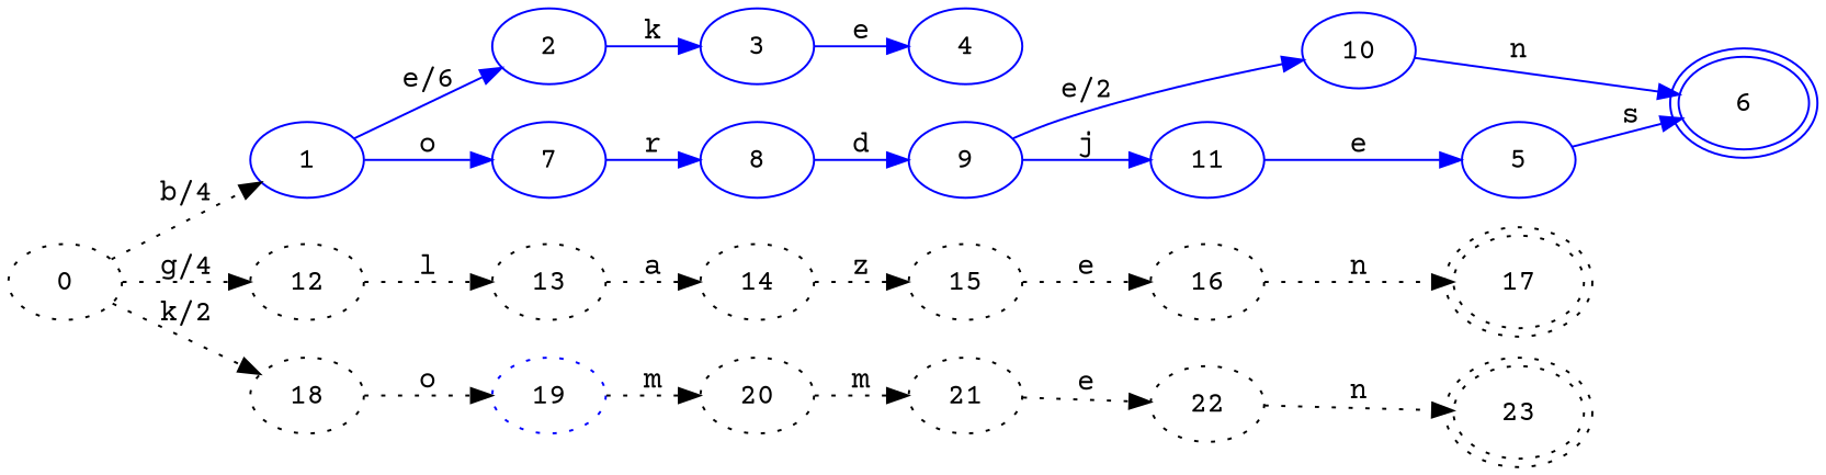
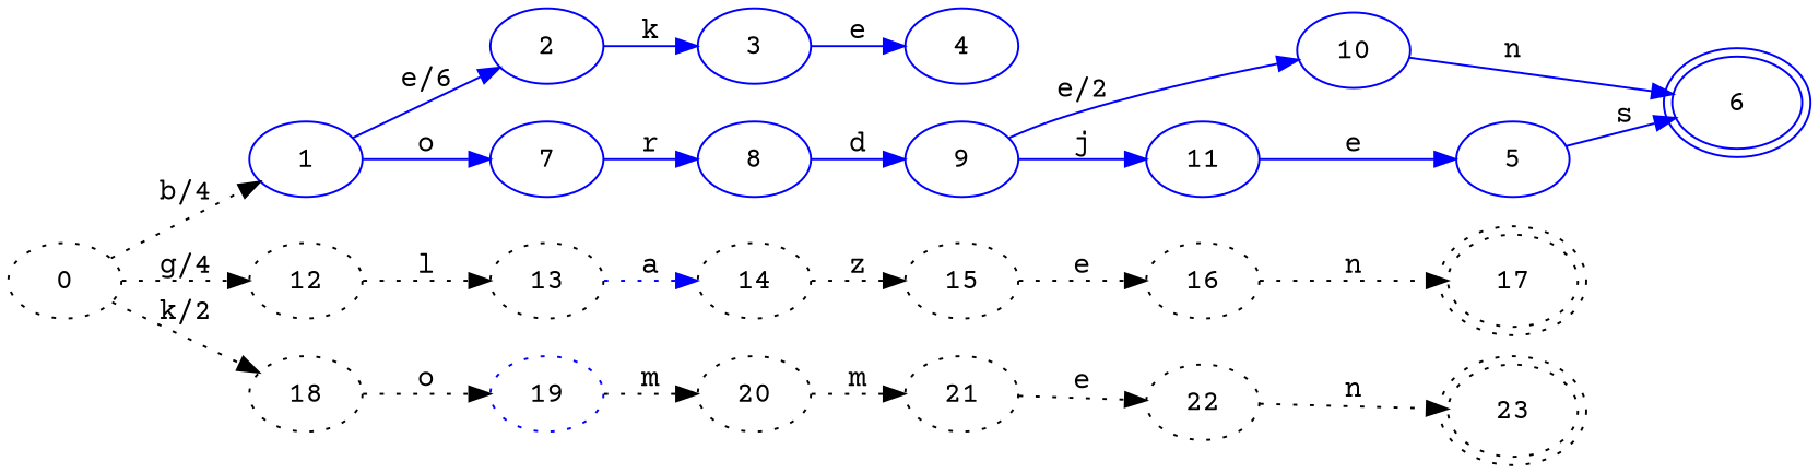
  digraph {
    fontname="Courier Prime"
    labeljust=l
    labelloc=l
    rankdir=LR
    node [fontname="Courier Prime" style=dotted]
    edge [fontname="Courier Prime" style=dotted]
    1 [color=blue style=""]
    0
    12
    18
    2 [color=blue style=""]
    7 [color=blue style=""]
    13
    19 [color=blue]
    3 [color=blue style=""]
    8 [color=blue style=""]
    4 [color=blue style=""]
    5 [color=blue style=""]
    6 [color=blue peripheries=2 style=""]
    9 [color=blue style=""]
    10 [color=blue style=""]
    11 [color=blue style=""]
    14
    15
    16
    17 [peripheries=2]
    20
    21
    22
    23 [peripheries=2]
    1 -> 2 [color=blue label="e/6" style=""]
    1 -> 7 [color=blue label=o style=""]
    0 -> 1 [label="b/4"]
    0 -> 12 [label="g/4"]
    0 -> 18 [label="k/2"]
    12 -> 13 [label=l]
    18 -> 19 [label=o]
    2 -> 3 [color=blue label=k style=""]
    7 -> 8 [color=blue label=r style=""]
-   13 -> 14 [label=a]
+   13 -> 14 [label=a color=blue]
    19 -> 20 [label=m]
    3 -> 4 [color=blue label=e style=""]
    8 -> 9 [color=blue label=d style=""]
    5 -> 6 [color=blue label=s style=""]
    9 -> 10 [color=blue label="e/2" style=""]
    9 -> 11 [color=blue label=j style=""]
    10 -> 6 [color=blue label=n style=""]
    11 -> 5 [color=blue label=e style=""]
    14 -> 15 [label=z]
    15 -> 16 [label=e]
    16 -> 17 [label=n]
    20 -> 21 [label=m]
    21 -> 22 [label=e]
    22 -> 23 [label=n]
  }
